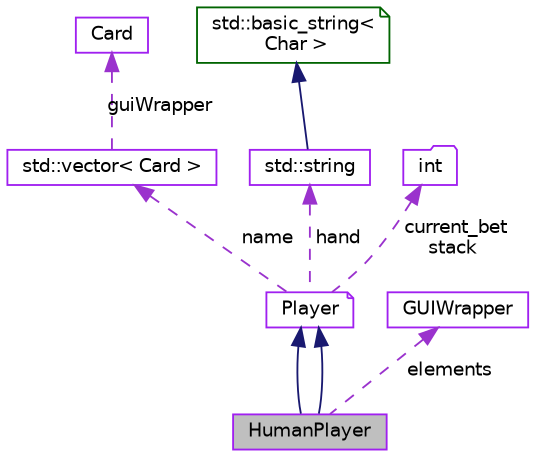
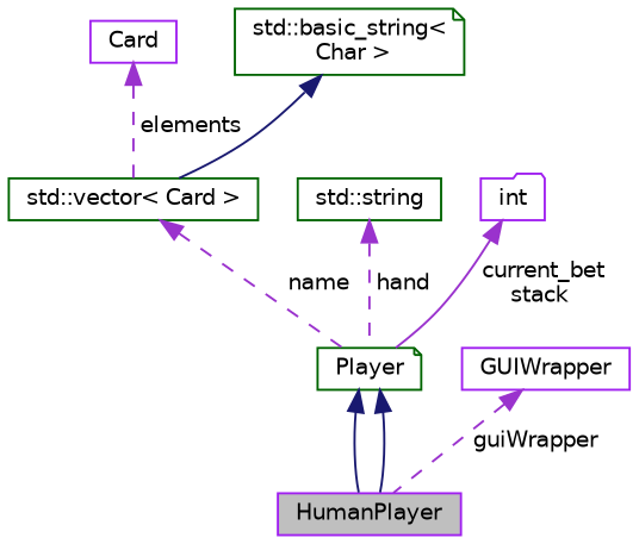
  digraph {
    node [color=purple fillcolor=white fontname=Helvetica fontsize=10 shape=box style=filled]
    edge [color=darkorchid3 dir=back fontname=Helvetica fontsize=10 labelfontname=Helvetica labelfontsize=10 style=dashed]
    n1 [fillcolor=grey75 fontcolor=black height=0.2 label=HumanPlayer width=0.4]
-   n2 [height=0.2 label=Player shape=note width=0.4]
-   n3 [height=0.2 label="std::vector\< Card \>" width=0.4]
+   n2 [color=darkgreen height=0.2 label=Player shape=note width=0.4]
+   n3 [color=darkgreen height=0.2 label="std::vector\< Card \>" width=0.4]
    n4 [height=0.2 label=Card width=0.4]
-   n5 [height=0.2 label="std::string" width=0.4]
+   n5 [color=darkgreen height=0.2 label="std::string" width=0.4]
    n6 [color=darkgreen height=0.2 label="std::basic_string\<\l Char \>" shape=note width=0.4]
    n7 [height=0.2 label=int shape=folder width=0.4]
    n8 [height=0.2 label=GUIWrapper width=0.4]
    n2 -> n1 [color=midnightblue style=solid]
    n2 -> n1 [color=midnightblue style=solid]
    n3 -> n2 [label=" name"]
-   n4 -> n3 [label=" guiWrapper"]
+   n4 -> n3 [label=" elements"]
    n5 -> n2 [label=" hand"]
-   n6 -> n5 [color=midnightblue style=solid]
-   n7 -> n2 [label=" current_bet\nstack"]
-   n8 -> n1 [label=" elements"]
+   n6 -> n3 [color=midnightblue style=solid]
+   n7 -> n2 [label=" current_bet\nstack" style=solid]
+   n8 -> n1 [label=" guiWrapper"]
  }
